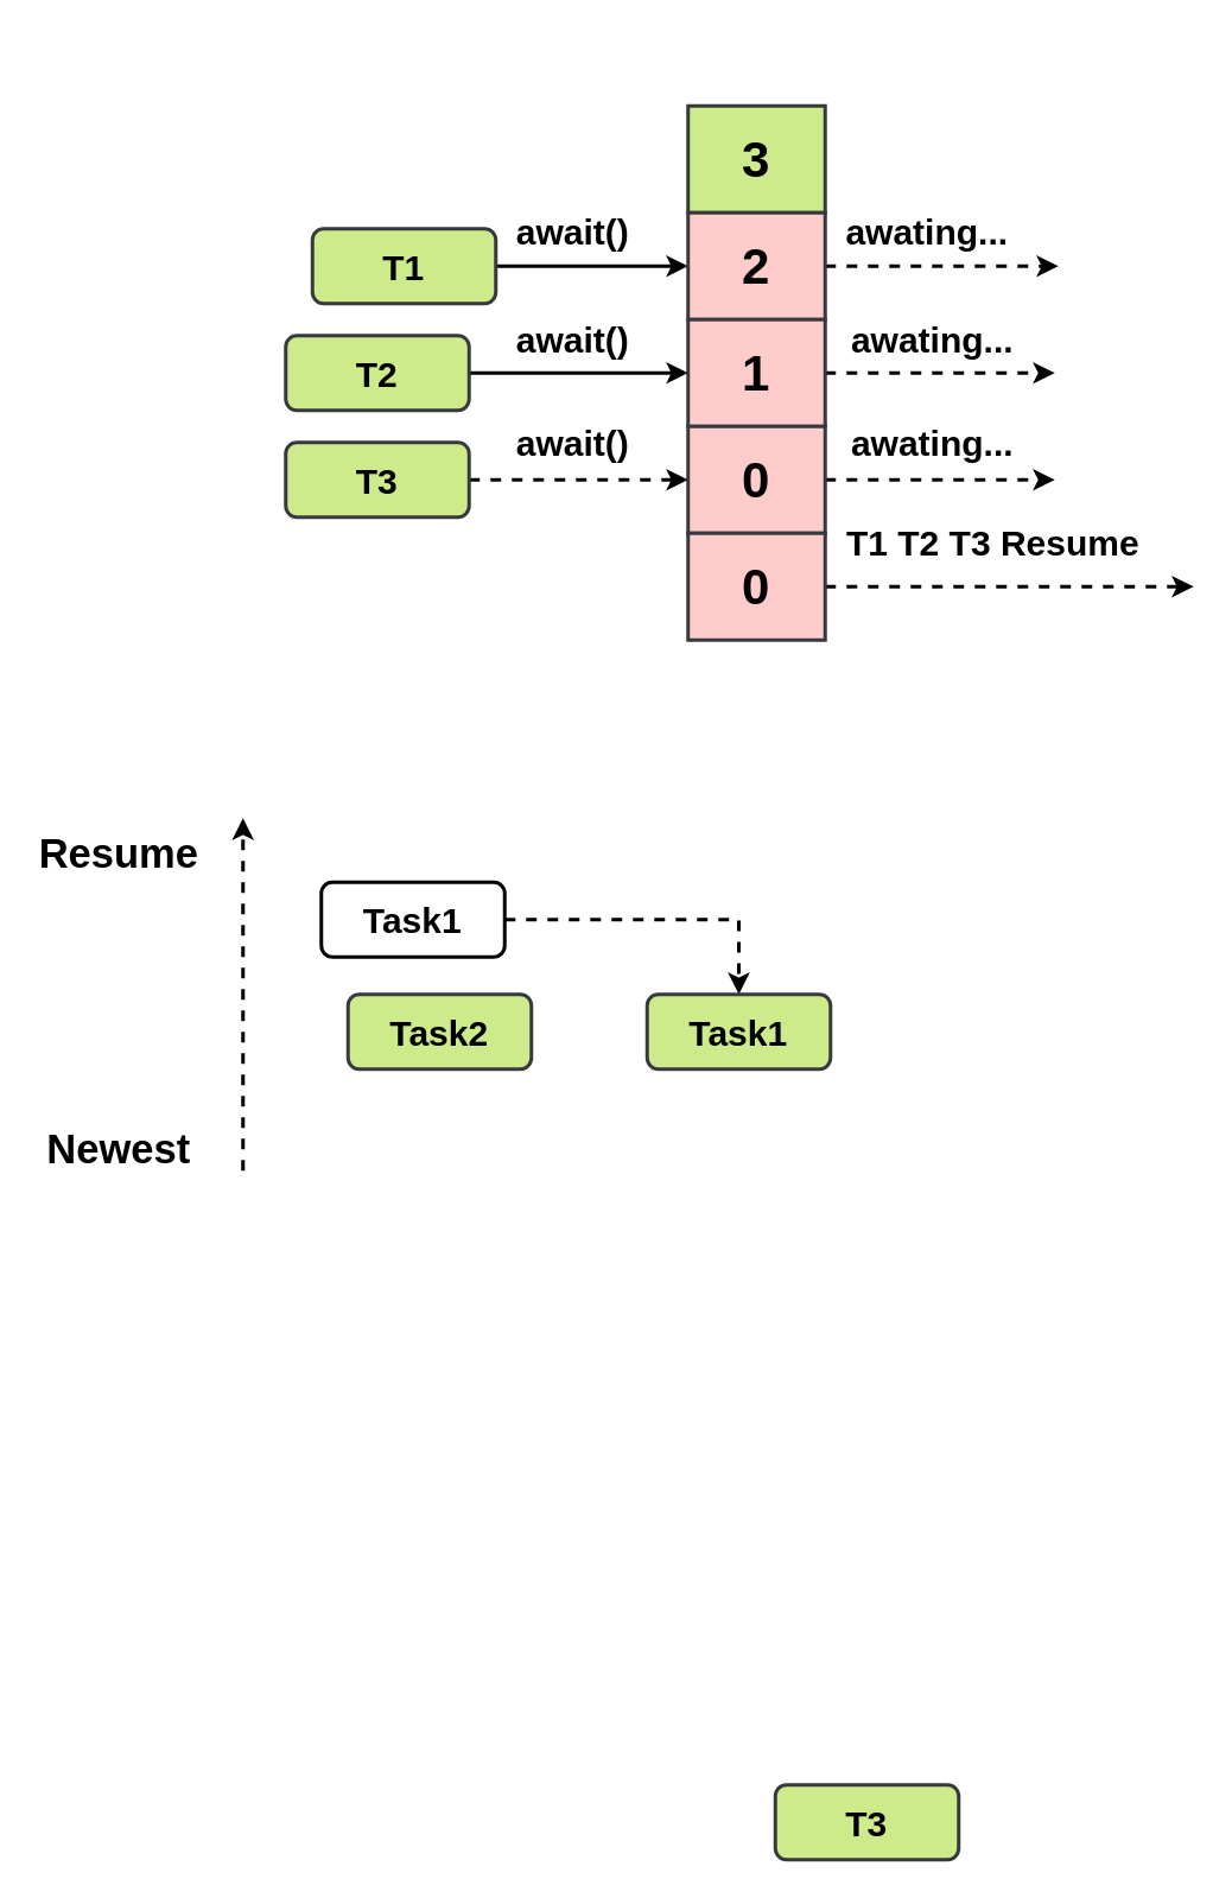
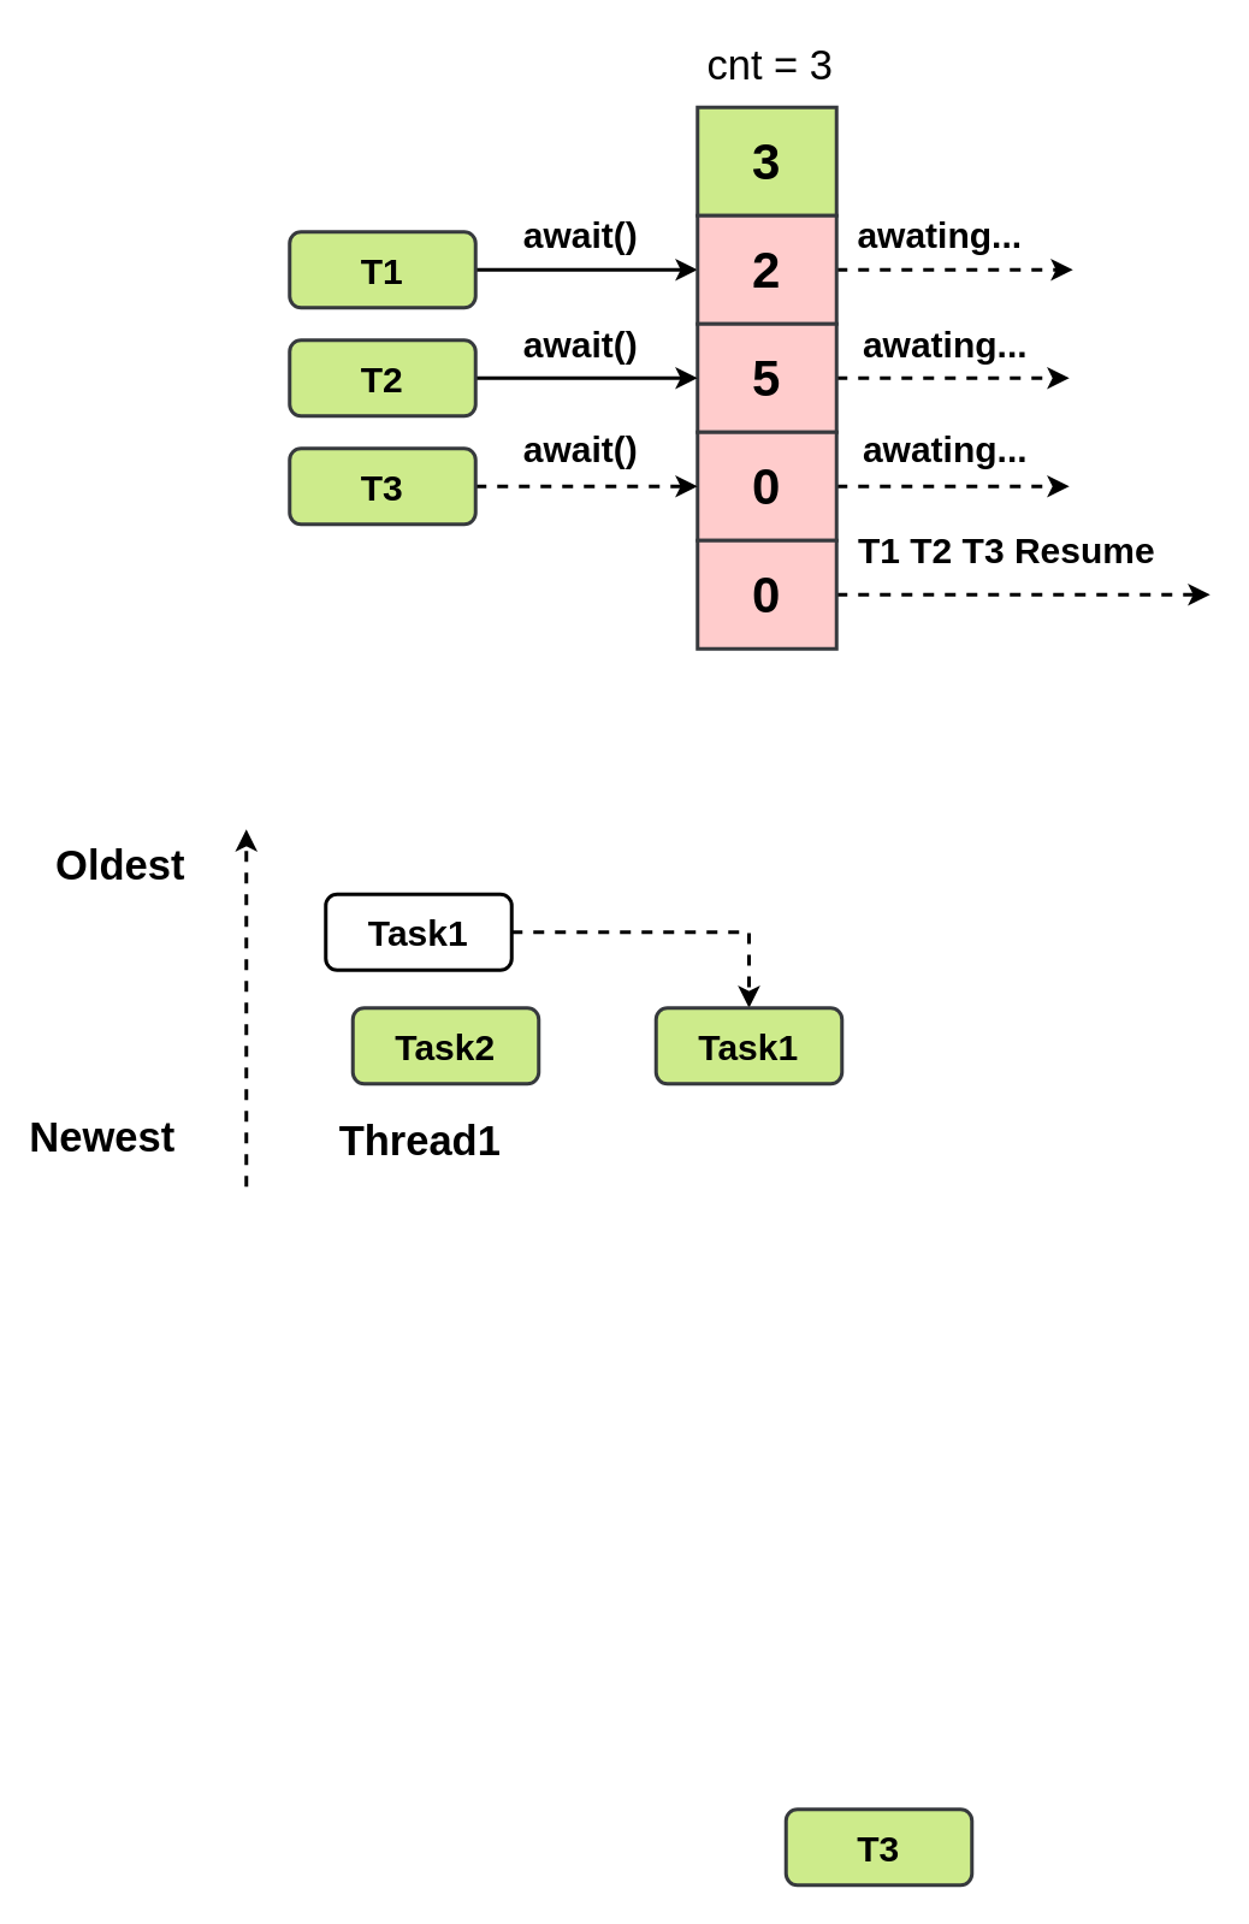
  <mxCell id="0" />
  <mxCell id="1" parent="0" />
  <mxCell id="2" style="edgeStyle=orthogonalEdgeStyle;rounded=0;orthogonalLoop=1;jettySize=auto;html=1;exitX=1;exitY=0.5;exitDx=0;exitDy=0;entryX=0;entryY=0.5;entryDx=0;entryDy=0;fontSize=20;strokeWidth=2;dashed=0;" parent="1" source="3" target="6" edge="1"><mxGeometry relative="1" as="geometry" /></mxCell>
- <mxCell id="3" value="T1" style="rounded=1;whiteSpace=wrap;html=1;strokeWidth=2;fontSize=20;fontStyle=1;fillColor=#cdeb8b;strokeColor=#36393d;" parent="1" vertex="1"><mxGeometry x="175" y="128" width="103" height="42" as="geometry" /></mxCell>
+ <mxCell id="3" value="T1" style="rounded=1;whiteSpace=wrap;html=1;strokeWidth=2;fontSize=20;fontStyle=1;fillColor=#cdeb8b;strokeColor=#36393d;" parent="1" vertex="1"><mxGeometry x="160" y="128" width="103" height="42" as="geometry" /></mxCell>
  <mxCell id="4" value="3" style="rounded=0;whiteSpace=wrap;html=1;fontSize=28;fontStyle=1;strokeWidth=2;fillColor=#cdeb8b;strokeColor=#36393d;" parent="1" vertex="1"><mxGeometry x="386" y="59" width="77" height="60" as="geometry" /></mxCell>
  <mxCell id="5" style="edgeStyle=orthogonalEdgeStyle;rounded=0;orthogonalLoop=1;jettySize=auto;html=1;exitX=1;exitY=0.5;exitDx=0;exitDy=0;dashed=1;strokeWidth=2;fontSize=20;" parent="1" source="6" edge="1"><mxGeometry relative="1" as="geometry"><mxPoint x="594" y="149" as="targetPoint" /></mxGeometry></mxCell>
  <mxCell id="6" value="2" style="rounded=0;whiteSpace=wrap;html=1;fontSize=28;fontStyle=1;strokeWidth=2;fillColor=#ffcccc;strokeColor=#36393d;" parent="1" vertex="1"><mxGeometry x="386" y="119" width="77" height="60" as="geometry" /></mxCell>
  <mxCell id="7" style="edgeStyle=orthogonalEdgeStyle;rounded=0;orthogonalLoop=1;jettySize=auto;html=1;exitX=1;exitY=0.5;exitDx=0;exitDy=0;dashed=1;strokeWidth=2;fontSize=20;" parent="1" source="8" edge="1"><mxGeometry relative="1" as="geometry"><mxPoint x="592" y="209" as="targetPoint" /></mxGeometry></mxCell>
- <mxCell id="8" value="1" style="rounded=0;whiteSpace=wrap;html=1;fontSize=28;fontStyle=1;strokeWidth=2;fillColor=#ffcccc;strokeColor=#36393d;" parent="1" vertex="1"><mxGeometry x="386" y="179" width="77" height="60" as="geometry" /></mxCell>
+ <mxCell id="8" value="5" style="rounded=0;whiteSpace=wrap;html=1;fontSize=28;fontStyle=1;strokeWidth=2;fillColor=#ffcccc;strokeColor=#36393d;" parent="1" vertex="1"><mxGeometry x="386" y="179" width="77" height="60" as="geometry" /></mxCell>
  <mxCell id="9" style="edgeStyle=orthogonalEdgeStyle;rounded=0;orthogonalLoop=1;jettySize=auto;html=1;exitX=1;exitY=0.5;exitDx=0;exitDy=0;dashed=1;strokeWidth=2;fontSize=20;" parent="1" source="10" edge="1"><mxGeometry relative="1" as="geometry"><mxPoint x="592" y="269" as="targetPoint" /></mxGeometry></mxCell>
  <mxCell id="10" value="0" style="rounded=0;whiteSpace=wrap;html=1;fontSize=28;fontStyle=1;strokeWidth=2;fillColor=#ffcccc;strokeColor=#36393d;" parent="1" vertex="1"><mxGeometry x="386" y="239" width="77" height="60" as="geometry" /></mxCell>
  <mxCell id="11" style="edgeStyle=orthogonalEdgeStyle;rounded=0;orthogonalLoop=1;jettySize=auto;html=1;exitX=1;exitY=0.5;exitDx=0;exitDy=0;dashed=1;strokeWidth=2;fontSize=20;" parent="1" source="12" edge="1"><mxGeometry relative="1" as="geometry"><mxPoint x="670" y="329" as="targetPoint" /></mxGeometry></mxCell>
  <mxCell id="12" value="0" style="rounded=0;whiteSpace=wrap;html=1;fontSize=28;fontStyle=1;strokeWidth=2;fillColor=#ffcccc;strokeColor=#36393d;" parent="1" vertex="1"><mxGeometry x="386" y="299" width="77" height="60" as="geometry" /></mxCell>
  <mxCell id="13" style="edgeStyle=orthogonalEdgeStyle;rounded=0;orthogonalLoop=1;jettySize=auto;html=1;entryX=0;entryY=0.5;entryDx=0;entryDy=0;dashed=0;strokeWidth=2;fontSize=20;" parent="1" source="14" target="8" edge="1"><mxGeometry relative="1" as="geometry" /></mxCell>
  <mxCell id="14" value="T2" style="rounded=1;whiteSpace=wrap;html=1;strokeWidth=2;fontSize=20;fontStyle=1;fillColor=#cdeb8b;strokeColor=#36393d;" parent="1" vertex="1"><mxGeometry x="160" y="188" width="103" height="42" as="geometry" /></mxCell>
  <mxCell id="15" style="edgeStyle=orthogonalEdgeStyle;rounded=0;orthogonalLoop=1;jettySize=auto;html=1;exitX=1;exitY=0.5;exitDx=0;exitDy=0;entryX=0;entryY=0.5;entryDx=0;entryDy=0;dashed=1;strokeWidth=2;fontSize=20;" parent="1" source="16" target="10" edge="1"><mxGeometry relative="1" as="geometry" /></mxCell>
  <mxCell id="16" value="T3" style="rounded=1;whiteSpace=wrap;html=1;strokeWidth=2;fontSize=20;fontStyle=1;fillColor=#cdeb8b;strokeColor=#36393d;" parent="1" vertex="1"><mxGeometry x="160" y="248" width="103" height="42" as="geometry" /></mxCell>
+ <mxCell id="17" value="cnt = 3" style="text;html=1;align=center;verticalAlign=middle;resizable=0;points=[];autosize=1;fontSize=23;" parent="1" vertex="1"><mxGeometry x="386" y="20" width="80" height="32" as="geometry" /></mxCell>
  <mxCell id="18" value="&lt;b&gt;await()&lt;/b&gt;" style="text;html=1;align=center;verticalAlign=middle;resizable=0;points=[];autosize=1;fontSize=20;" parent="1" vertex="1"><mxGeometry x="284" y="115" width="73" height="28" as="geometry" /></mxCell>
  <mxCell id="19" value="&lt;b&gt;await()&lt;/b&gt;" style="text;html=1;align=center;verticalAlign=middle;resizable=0;points=[];autosize=1;fontSize=20;" parent="1" vertex="1"><mxGeometry x="284" y="176" width="73" height="28" as="geometry" /></mxCell>
  <mxCell id="20" value="&lt;b&gt;await()&lt;/b&gt;" style="text;html=1;align=center;verticalAlign=middle;resizable=0;points=[];autosize=1;fontSize=20;" parent="1" vertex="1"><mxGeometry x="284" y="234" width="73" height="28" as="geometry" /></mxCell>
  <mxCell id="21" value="&lt;b&gt;awating...&lt;/b&gt;" style="text;html=1;align=center;verticalAlign=middle;resizable=0;points=[];autosize=1;fontSize=20;" parent="1" vertex="1"><mxGeometry x="469" y="115" width="101" height="28" as="geometry" /></mxCell>
  <mxCell id="22" value="&lt;b&gt;awating...&lt;/b&gt;" style="text;html=1;align=center;verticalAlign=middle;resizable=0;points=[];autosize=1;fontSize=20;" parent="1" vertex="1"><mxGeometry x="472" y="176" width="101" height="28" as="geometry" /></mxCell>
  <mxCell id="23" value="&lt;b&gt;awating...&lt;/b&gt;" style="text;html=1;align=center;verticalAlign=middle;resizable=0;points=[];autosize=1;fontSize=20;" parent="1" vertex="1"><mxGeometry x="472" y="234" width="101" height="28" as="geometry" /></mxCell>
  <mxCell id="24" value="&lt;b&gt;T1 T2 T3 Resume&lt;/b&gt;" style="text;html=1;align=center;verticalAlign=middle;resizable=0;points=[];autosize=1;fontSize=20;" parent="1" vertex="1"><mxGeometry x="469" y="290" width="175" height="28" as="geometry" /></mxCell>
  <mxCell id="25" style="edgeStyle=orthogonalEdgeStyle;rounded=0;orthogonalLoop=1;jettySize=auto;html=1;exitX=1;exitY=0.5;exitDx=0;exitDy=0;entryX=0.5;entryY=0;entryDx=0;entryDy=0;dashed=1;strokeWidth=2;fontSize=23;" parent="1" source="26" target="28" edge="1"><mxGeometry relative="1" as="geometry" /></mxCell>
  <mxCell id="26" value="Task1" style="rounded=1;whiteSpace=wrap;html=1;strokeWidth=2;fontSize=20;fontStyle=1;" parent="1" vertex="1"><mxGeometry x="180" y="495" width="103" height="42" as="geometry" /></mxCell>
  <mxCell id="27" value="Task2" style="rounded=1;whiteSpace=wrap;html=1;strokeWidth=2;fontSize=20;fontStyle=1;fillColor=#cdeb8b;strokeColor=#36393d;" parent="1" vertex="1"><mxGeometry x="195" y="558" width="103" height="42" as="geometry" /></mxCell>
  <mxCell id="28" value="Task1" style="rounded=1;whiteSpace=wrap;html=1;strokeWidth=2;fontSize=20;fontStyle=1;fillColor=#cdeb8b;strokeColor=#36393d;" parent="1" vertex="1"><mxGeometry x="363" y="558" width="103" height="42" as="geometry" /></mxCell>
+ <mxCell id="29" value="Thread1" style="text;html=1;align=center;verticalAlign=middle;resizable=0;points=[];autosize=1;fontSize=23;fontStyle=1" parent="1" vertex="1"><mxGeometry x="182.5" y="616" width="99" height="32" as="geometry" /></mxCell>
  <mxCell id="30" value="" style="endArrow=classic;html=1;dashed=1;strokeWidth=2;fontSize=23;" parent="1" edge="1"><mxGeometry width="50" height="50" relative="1" as="geometry"><mxPoint x="136" y="657" as="sourcePoint" /><mxPoint x="136" y="459" as="targetPoint" /></mxGeometry></mxCell>
- <mxCell id="31" value="Newest" style="text;html=1;align=center;verticalAlign=middle;resizable=0;points=[];autosize=1;fontSize=23;fontStyle=1" parent="1" vertex="1"><mxGeometry x="20" y="629" width="91" height="32" as="geometry" /></mxCell>
- <mxCell id="32" value="Resume" style="text;html=1;align=center;verticalAlign=middle;resizable=0;points=[];autosize=1;fontSize=23;fontStyle=1" parent="1" vertex="1"><mxGeometry x="25" y="463" width="82" height="32" as="geometry" /></mxCell>
+ <mxCell id="31" value="Newest" style="text;html=1;align=center;verticalAlign=middle;resizable=0;points=[];autosize=1;fontSize=23;fontStyle=1" parent="1" vertex="1"><mxGeometry x="10" y="614" width="91" height="32" as="geometry" /></mxCell>
+ <mxCell id="32" value="Oldest" style="text;html=1;align=center;verticalAlign=middle;resizable=0;points=[];autosize=1;fontSize=23;fontStyle=1" parent="1" vertex="1"><mxGeometry x="25" y="463" width="82" height="32" as="geometry" /></mxCell>
  <mxCell id="33" value="T3" style="rounded=1;whiteSpace=wrap;html=1;strokeWidth=2;fontSize=20;fontStyle=1;fillColor=#cdeb8b;strokeColor=#36393d;" vertex="1" parent="1"><mxGeometry x="435" y="1002" width="103" height="42" as="geometry" /></mxCell>
